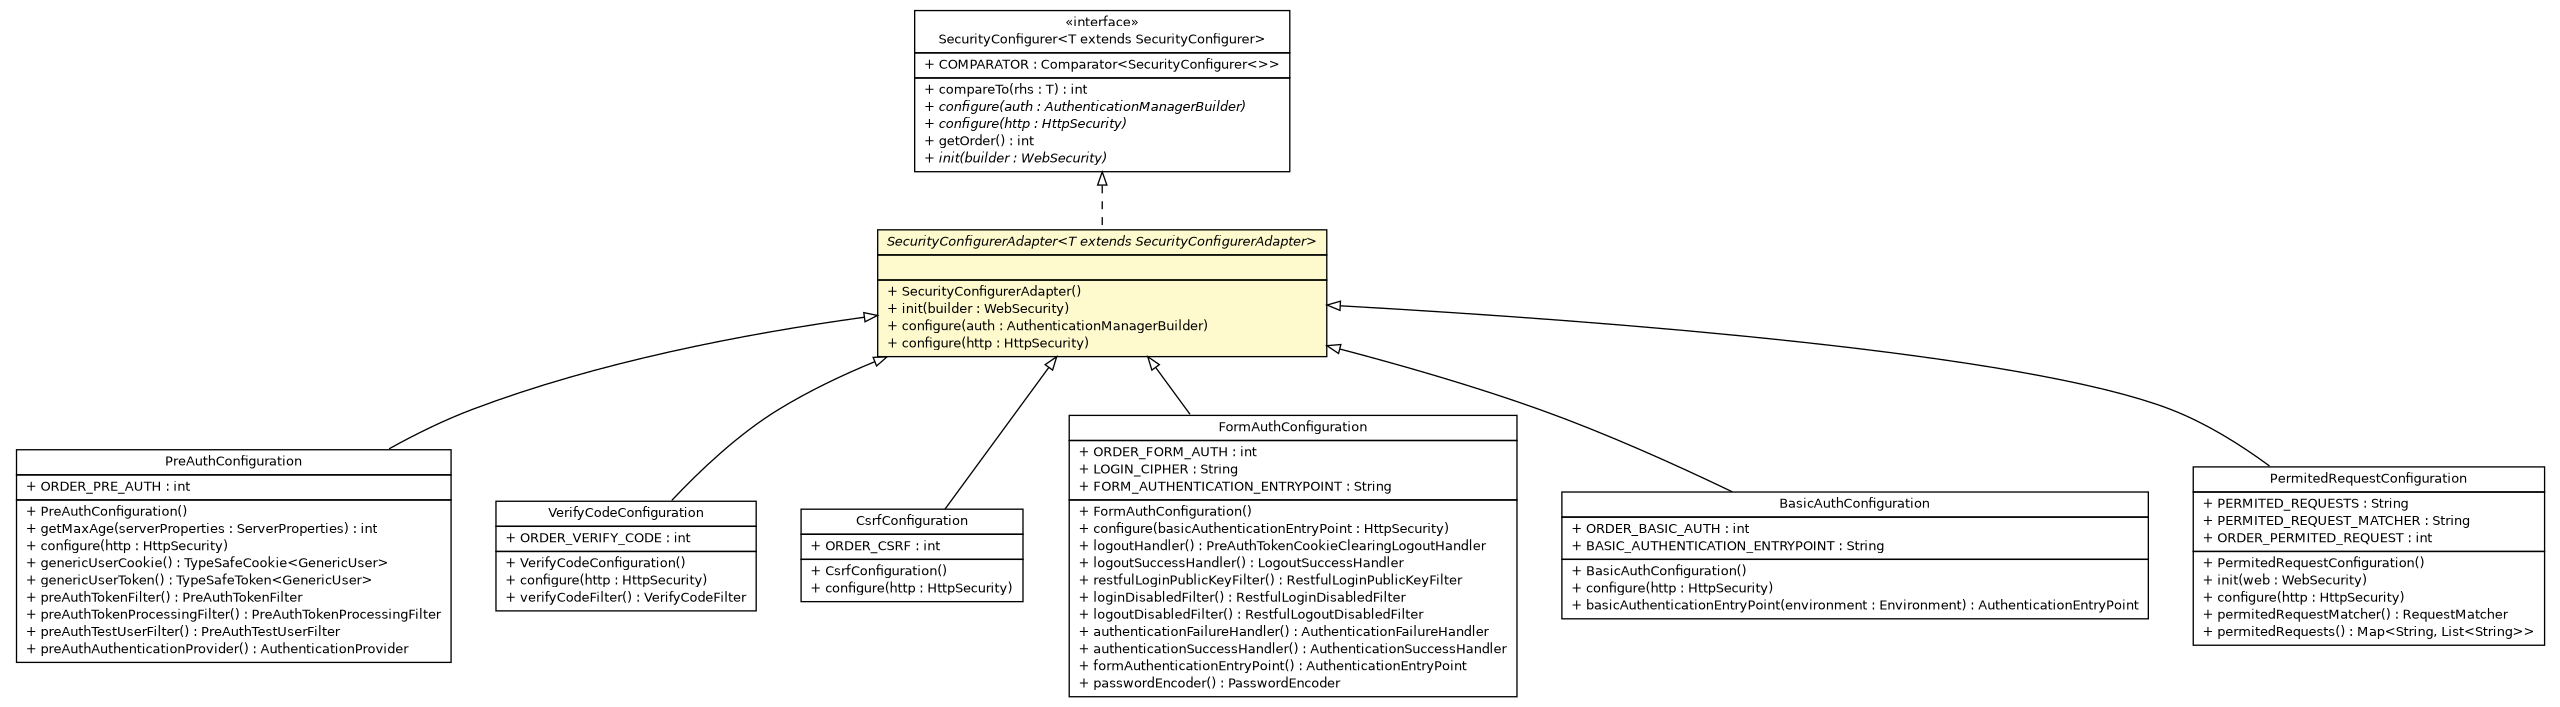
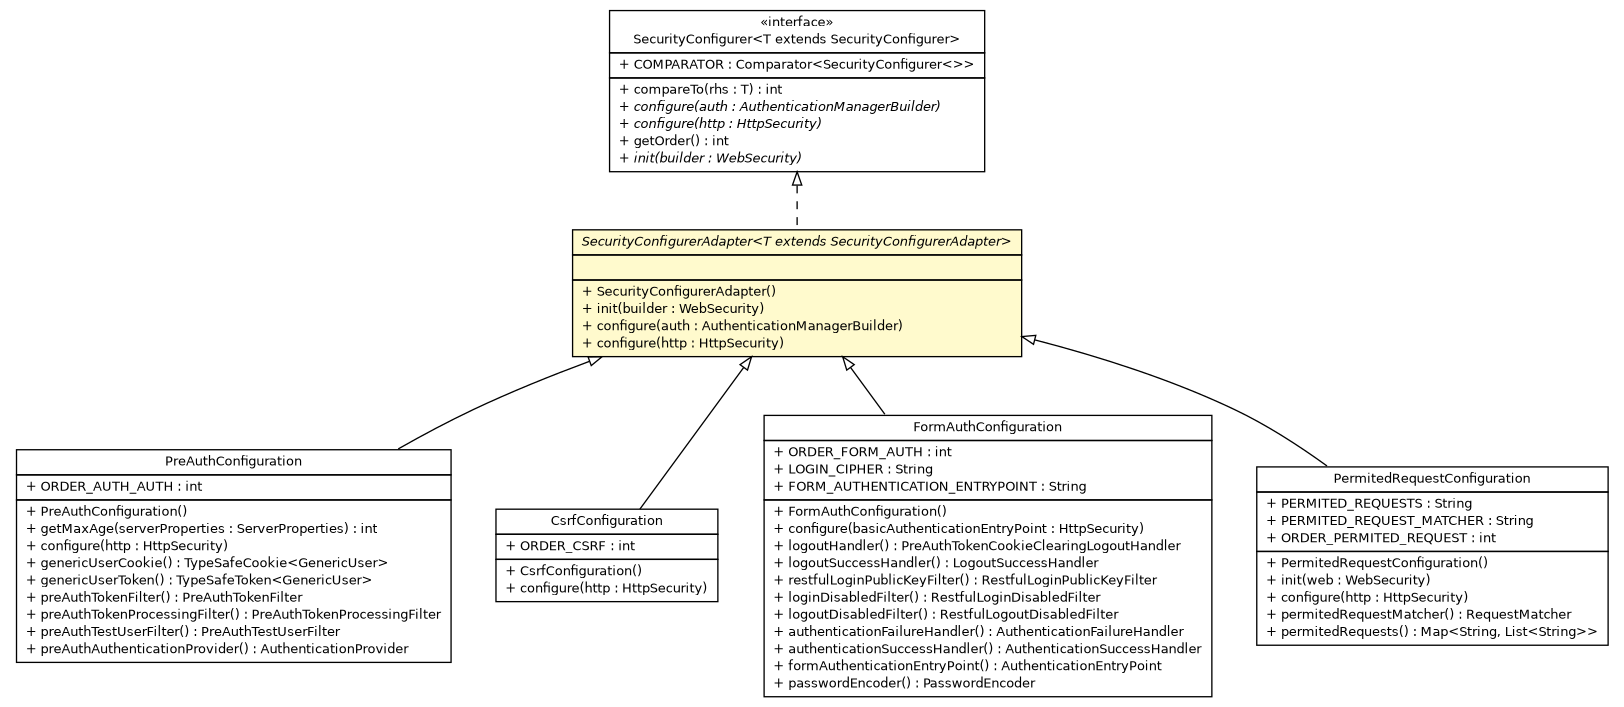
  digraph {
    nodesep=0.25
    ranksep=0.5
    node [fontcolor=black fontname=Helvetica fontsize=10.0 shape=plaintext]
    edge [arrowtail=empty dir=back fontname=Helvetica fontsize=10 headport=p labelfontname=Helvetica labelfontsize=10 tailport=p]
-   n1 [label=<<table title="com.yirendai.oss.lib.security.starter.PreAuthConfiguration" border="0" cellborder="1" cellspacing="0" cellpadding="2" port="p" href="./PreAuthConfiguration.html"> 		<tr><td><table border="0" cellspacing="0" cellpadding="1"> <tr><td align="center" balign="center"> PreAuthConfiguration </td></tr> 		</table></td></tr> 		<tr><td><table border="0" cellspacing="0" cellpadding="1"> <tr><td align="left" balign="left"> + ORDER_PRE_AUTH : int </td></tr> 		</table></td></tr> 		<tr><td><table border="0" cellspacing="0" cellpadding="1"> <tr><td align="left" balign="left"> + PreAuthConfiguration() </td></tr> <tr><td align="left" balign="left"> + getMaxAge(serverProperties : ServerProperties) : int </td></tr> <tr><td align="left" balign="left"> + configure(http : HttpSecurity) </td></tr> <tr><td align="left" balign="left"> + genericUserCookie() : TypeSafeCookie&lt;GenericUser&gt; </td></tr> <tr><td align="left" balign="left"> + genericUserToken() : TypeSafeToken&lt;GenericUser&gt; </td></tr> <tr><td align="left" balign="left"> + preAuthTokenFilter() : PreAuthTokenFilter </td></tr> <tr><td align="left" balign="left"> + preAuthTokenProcessingFilter() : PreAuthTokenProcessingFilter </td></tr> <tr><td align="left" balign="left"> + preAuthTestUserFilter() : PreAuthTestUserFilter </td></tr> <tr><td align="left" balign="left"> + preAuthAuthenticationProvider() : AuthenticationProvider </td></tr> 		</table></td></tr> 		</table>>]
-   n2 [label=<<table title="com.yirendai.oss.lib.security.starter.VerifyCodeConfiguration" border="0" cellborder="1" cellspacing="0" cellpadding="2" port="p" href="./VerifyCodeConfiguration.html"> 		<tr><td><table border="0" cellspacing="0" cellpadding="1"> <tr><td align="center" balign="center"> VerifyCodeConfiguration </td></tr> 		</table></td></tr> 		<tr><td><table border="0" cellspacing="0" cellpadding="1"> <tr><td align="left" balign="left"> + ORDER_VERIFY_CODE : int </td></tr> 		</table></td></tr> 		<tr><td><table border="0" cellspacing="0" cellpadding="1"> <tr><td align="left" balign="left"> + VerifyCodeConfiguration() </td></tr> <tr><td align="left" balign="left"> + configure(http : HttpSecurity) </td></tr> <tr><td align="left" balign="left"> + verifyCodeFilter() : VerifyCodeFilter </td></tr> 		</table></td></tr> 		</table>>]
+   n1 [label=<<table title="com.yirendai.oss.lib.security.starter.PreAuthConfiguration" border="0" cellborder="1" cellspacing="0" cellpadding="2" port="p" href="./PreAuthConfiguration.html"> 		<tr><td><table border="0" cellspacing="0" cellpadding="1"> <tr><td align="center" balign="center"> PreAuthConfiguration </td></tr> 		</table></td></tr> 		<tr><td><table border="0" cellspacing="0" cellpadding="1"> <tr><td align="left" balign="left"> + ORDER_AUTH_AUTH : int </td></tr> 		</table></td></tr> 		<tr><td><table border="0" cellspacing="0" cellpadding="1"> <tr><td align="left" balign="left"> + PreAuthConfiguration() </td></tr> <tr><td align="left" balign="left"> + getMaxAge(serverProperties : ServerProperties) : int </td></tr> <tr><td align="left" balign="left"> + configure(http : HttpSecurity) </td></tr> <tr><td align="left" balign="left"> + genericUserCookie() : TypeSafeCookie&lt;GenericUser&gt; </td></tr> <tr><td align="left" balign="left"> + genericUserToken() : TypeSafeToken&lt;GenericUser&gt; </td></tr> <tr><td align="left" balign="left"> + preAuthTokenFilter() : PreAuthTokenFilter </td></tr> <tr><td align="left" balign="left"> + preAuthTokenProcessingFilter() : PreAuthTokenProcessingFilter </td></tr> <tr><td align="left" balign="left"> + preAuthTestUserFilter() : PreAuthTestUserFilter </td></tr> <tr><td align="left" balign="left"> + preAuthAuthenticationProvider() : AuthenticationProvider </td></tr> 		</table></td></tr> 		</table>>]
    n3 [label=<<table title="com.yirendai.oss.lib.security.starter.SecurityConfigurer" border="0" cellborder="1" cellspacing="0" cellpadding="2" port="p" href="./SecurityConfigurer.html"> 		<tr><td><table border="0" cellspacing="0" cellpadding="1"> <tr><td align="center" balign="center"> &#171;interface&#187; </td></tr> <tr><td align="center" balign="center"> SecurityConfigurer&lt;T extends SecurityConfigurer&gt; </td></tr> 		</table></td></tr> 		<tr><td><table border="0" cellspacing="0" cellpadding="1"> <tr><td align="left" balign="left"> + COMPARATOR : Comparator&lt;SecurityConfigurer&lt;&gt;&gt; </td></tr> 		</table></td></tr> 		<tr><td><table border="0" cellspacing="0" cellpadding="1"> <tr><td align="left" balign="left"> + compareTo(rhs : T) : int </td></tr> <tr><td align="left" balign="left"><font face="Helvetica-Oblique" point-size="10.0"> + configure(auth : AuthenticationManagerBuilder) </font></td></tr> <tr><td align="left" balign="left"><font face="Helvetica-Oblique" point-size="10.0"> + configure(http : HttpSecurity) </font></td></tr> <tr><td align="left" balign="left"> + getOrder() : int </td></tr> <tr><td align="left" balign="left"><font face="Helvetica-Oblique" point-size="10.0"> + init(builder : WebSecurity) </font></td></tr> 		</table></td></tr> 		</table>>]
    n4 [label=<<table title="com.yirendai.oss.lib.security.starter.SecurityConfigurerAdapter" border="0" cellborder="1" cellspacing="0" cellpadding="2" port="p" bgcolor="lemonChiffon" href="./SecurityConfigurerAdapter.html"> 		<tr><td><table border="0" cellspacing="0" cellpadding="1"> <tr><td align="center" balign="center"><font face="Helvetica-Oblique"> SecurityConfigurerAdapter&lt;T extends SecurityConfigurerAdapter&gt; </font></td></tr> 		</table></td></tr> 		<tr><td><table border="0" cellspacing="0" cellpadding="1"> <tr><td align="left" balign="left">  </td></tr> 		</table></td></tr> 		<tr><td><table border="0" cellspacing="0" cellpadding="1"> <tr><td align="left" balign="left"> + SecurityConfigurerAdapter() </td></tr> <tr><td align="left" balign="left"> + init(builder : WebSecurity) </td></tr> <tr><td align="left" balign="left"> + configure(auth : AuthenticationManagerBuilder) </td></tr> <tr><td align="left" balign="left"> + configure(http : HttpSecurity) </td></tr> 		</table></td></tr> 		</table>>]
    n5 [label=<<table title="com.yirendai.oss.lib.security.starter.CsrfConfiguration" border="0" cellborder="1" cellspacing="0" cellpadding="2" port="p" href="./CsrfConfiguration.html"> 		<tr><td><table border="0" cellspacing="0" cellpadding="1"> <tr><td align="center" balign="center"> CsrfConfiguration </td></tr> 		</table></td></tr> 		<tr><td><table border="0" cellspacing="0" cellpadding="1"> <tr><td align="left" balign="left"> + ORDER_CSRF : int </td></tr> 		</table></td></tr> 		<tr><td><table border="0" cellspacing="0" cellpadding="1"> <tr><td align="left" balign="left"> + CsrfConfiguration() </td></tr> <tr><td align="left" balign="left"> + configure(http : HttpSecurity) </td></tr> 		</table></td></tr> 		</table>>]
    n6 [label=<<table title="com.yirendai.oss.lib.security.starter.FormAuthConfiguration" border="0" cellborder="1" cellspacing="0" cellpadding="2" port="p" href="./FormAuthConfiguration.html"> 		<tr><td><table border="0" cellspacing="0" cellpadding="1"> <tr><td align="center" balign="center"> FormAuthConfiguration </td></tr> 		</table></td></tr> 		<tr><td><table border="0" cellspacing="0" cellpadding="1"> <tr><td align="left" balign="left"> + ORDER_FORM_AUTH : int </td></tr> <tr><td align="left" balign="left"> + LOGIN_CIPHER : String </td></tr> <tr><td align="left" balign="left"> + FORM_AUTHENTICATION_ENTRYPOINT : String </td></tr> 		</table></td></tr> 		<tr><td><table border="0" cellspacing="0" cellpadding="1"> <tr><td align="left" balign="left"> + FormAuthConfiguration() </td></tr> <tr><td align="left" balign="left"> + configure(basicAuthenticationEntryPoint : HttpSecurity) </td></tr> <tr><td align="left" balign="left"> + logoutHandler() : PreAuthTokenCookieClearingLogoutHandler </td></tr> <tr><td align="left" balign="left"> + logoutSuccessHandler() : LogoutSuccessHandler </td></tr> <tr><td align="left" balign="left"> + restfulLoginPublicKeyFilter() : RestfulLoginPublicKeyFilter </td></tr> <tr><td align="left" balign="left"> + loginDisabledFilter() : RestfulLoginDisabledFilter </td></tr> <tr><td align="left" balign="left"> + logoutDisabledFilter() : RestfulLogoutDisabledFilter </td></tr> <tr><td align="left" balign="left"> + authenticationFailureHandler() : AuthenticationFailureHandler </td></tr> <tr><td align="left" balign="left"> + authenticationSuccessHandler() : AuthenticationSuccessHandler </td></tr> <tr><td align="left" balign="left"> + formAuthenticationEntryPoint() : AuthenticationEntryPoint </td></tr> <tr><td align="left" balign="left"> + passwordEncoder() : PasswordEncoder </td></tr> 		</table></td></tr> 		</table>>]
-   n7 [label=<<table title="com.yirendai.oss.lib.security.starter.BasicAuthConfiguration" border="0" cellborder="1" cellspacing="0" cellpadding="2" port="p" href="./BasicAuthConfiguration.html"> 		<tr><td><table border="0" cellspacing="0" cellpadding="1"> <tr><td align="center" balign="center"> BasicAuthConfiguration </td></tr> 		</table></td></tr> 		<tr><td><table border="0" cellspacing="0" cellpadding="1"> <tr><td align="left" balign="left"> + ORDER_BASIC_AUTH : int </td></tr> <tr><td align="left" balign="left"> + BASIC_AUTHENTICATION_ENTRYPOINT : String </td></tr> 		</table></td></tr> 		<tr><td><table border="0" cellspacing="0" cellpadding="1"> <tr><td align="left" balign="left"> + BasicAuthConfiguration() </td></tr> <tr><td align="left" balign="left"> + configure(http : HttpSecurity) </td></tr> <tr><td align="left" balign="left"> + basicAuthenticationEntryPoint(environment : Environment) : AuthenticationEntryPoint </td></tr> 		</table></td></tr> 		</table>>]
    n8 [label=<<table title="com.yirendai.oss.lib.security.starter.PermitedRequestConfiguration" border="0" cellborder="1" cellspacing="0" cellpadding="2" port="p" href="./PermitedRequestConfiguration.html"> 		<tr><td><table border="0" cellspacing="0" cellpadding="1"> <tr><td align="center" balign="center"> PermitedRequestConfiguration </td></tr> 		</table></td></tr> 		<tr><td><table border="0" cellspacing="0" cellpadding="1"> <tr><td align="left" balign="left"> + PERMITED_REQUESTS : String </td></tr> <tr><td align="left" balign="left"> + PERMITED_REQUEST_MATCHER : String </td></tr> <tr><td align="left" balign="left"> + ORDER_PERMITED_REQUEST : int </td></tr> 		</table></td></tr> 		<tr><td><table border="0" cellspacing="0" cellpadding="1"> <tr><td align="left" balign="left"> + PermitedRequestConfiguration() </td></tr> <tr><td align="left" balign="left"> + init(web : WebSecurity) </td></tr> <tr><td align="left" balign="left"> + configure(http : HttpSecurity) </td></tr> <tr><td align="left" balign="left"> + permitedRequestMatcher() : RequestMatcher </td></tr> <tr><td align="left" balign="left"> + permitedRequests() : Map&lt;String, List&lt;String&gt;&gt; </td></tr> 		</table></td></tr> 		</table>>]
    n3 -> n4 [style=dashed]
    n4 -> n1
-   n4 -> n2
    n4 -> n5
    n4 -> n6
-   n4 -> n7
    n4 -> n8
  }
